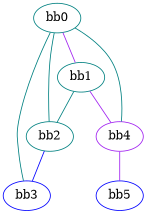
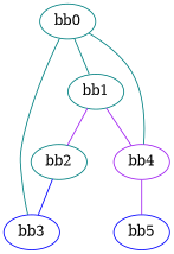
  graph {
    node [color=teal zone=C]
    edge [color=teal]
    bb1 [zone=A]
    bb0
    bb2 [zone=A]
    bb3 [color=blue]
    bb4 [color=purple]
    bb5 [color=blue zone=""]
-   bb1 -- bb2
+   bb1 -- bb2 [color=purple]
    bb1 -- bb4 [color=purple]
-   bb0 -- bb1 [color=purple]
-   bb0 -- bb2
+   bb0 -- bb1
    bb0 -- bb3
    bb0 -- bb4
    bb2 -- bb3 [color=blue]
    bb4 -- bb5 [color=purple]
  }
